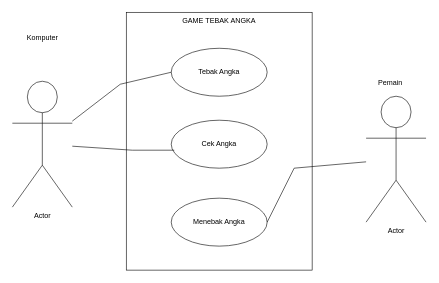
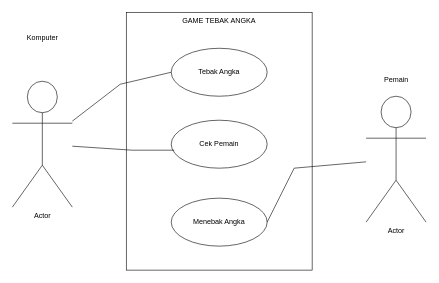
  <mxCell id="0" />
  <mxCell id="1" parent="0" />
  <mxCell id="2" value="GAME TEBAK ANGKA" style="rounded=0;whiteSpace=wrap;html=1;verticalAlign=top;" vertex="1" parent="1"><mxGeometry x="210" y="20" width="310" height="430" as="geometry" /></mxCell>
  <mxCell id="3" value="Actor" style="shape=umlActor;verticalLabelPosition=bottom;verticalAlign=top;html=1;outlineConnect=0;" vertex="1" parent="1"><mxGeometry x="20" y="135" width="100" height="210" as="geometry" /></mxCell>
  <mxCell id="4" value="Actor" style="shape=umlActor;verticalLabelPosition=bottom;verticalAlign=top;html=1;outlineConnect=0;" vertex="1" parent="1"><mxGeometry x="610" y="160" width="100" height="210" as="geometry" /></mxCell>
  <mxCell id="5" value="Tebak Angka" style="ellipse;whiteSpace=wrap;html=1;" vertex="1" parent="1"><mxGeometry x="285" y="80" width="160" height="80" as="geometry" /></mxCell>
- <mxCell id="6" value="Cek Angka" style="ellipse;whiteSpace=wrap;html=1;" vertex="1" parent="1"><mxGeometry x="285" y="200" width="160" height="80" as="geometry" /></mxCell>
+ <mxCell id="6" value="Cek Pemain" style="ellipse;whiteSpace=wrap;html=1;" vertex="1" parent="1"><mxGeometry x="285" y="200" width="160" height="80" as="geometry" /></mxCell>
  <mxCell id="7" value="Menebak Angka" style="ellipse;whiteSpace=wrap;html=1;" vertex="1" parent="1"><mxGeometry x="285" y="330" width="160" height="80" as="geometry" /></mxCell>
  <mxCell id="8" value="" style="endArrow=none;html=1;rounded=0;" edge="1" parent="1" source="3"><mxGeometry width="50" height="50" relative="1" as="geometry"><mxPoint x="235" y="170" as="sourcePoint" /><mxPoint x="285" y="120" as="targetPoint" /><Array as="points"><mxPoint x="200" y="140" /></Array></mxGeometry></mxCell>
  <mxCell id="9" value="" style="endArrow=none;html=1;rounded=0;" edge="1" parent="1" source="3"><mxGeometry width="50" height="50" relative="1" as="geometry"><mxPoint x="240" y="300" as="sourcePoint" /><mxPoint x="290" y="250" as="targetPoint" /><Array as="points"><mxPoint x="220" y="250" /></Array></mxGeometry></mxCell>
  <mxCell id="10" value="" style="endArrow=none;html=1;rounded=0;" edge="1" parent="1" target="4"><mxGeometry width="50" height="50" relative="1" as="geometry"><mxPoint x="445" y="370" as="sourcePoint" /><mxPoint x="495" y="320" as="targetPoint" /><Array as="points"><mxPoint x="490" y="280" /></Array></mxGeometry></mxCell>
- <mxCell id="11" value="Pemain" style="text;html=1;align=center;verticalAlign=middle;resizable=0;points=[];autosize=1;strokeColor=none;fillColor=none;" vertex="1" parent="1"><mxGeometry x="620" y="123" width="60" height="30" as="geometry" /></mxCell>
+ <mxCell id="11" value="Pemain" style="text;html=1;align=center;verticalAlign=middle;resizable=0;points=[];autosize=1;strokeColor=none;fillColor=none;" vertex="1" parent="1"><mxGeometry x="630" y="118" width="60" height="30" as="geometry" /></mxCell>
  <mxCell id="12" value="Komputer" style="text;html=1;align=center;verticalAlign=middle;resizable=0;points=[];autosize=1;strokeColor=none;fillColor=none;" vertex="1" parent="1"><mxGeometry x="30" y="48" width="80" height="30" as="geometry" /></mxCell>
